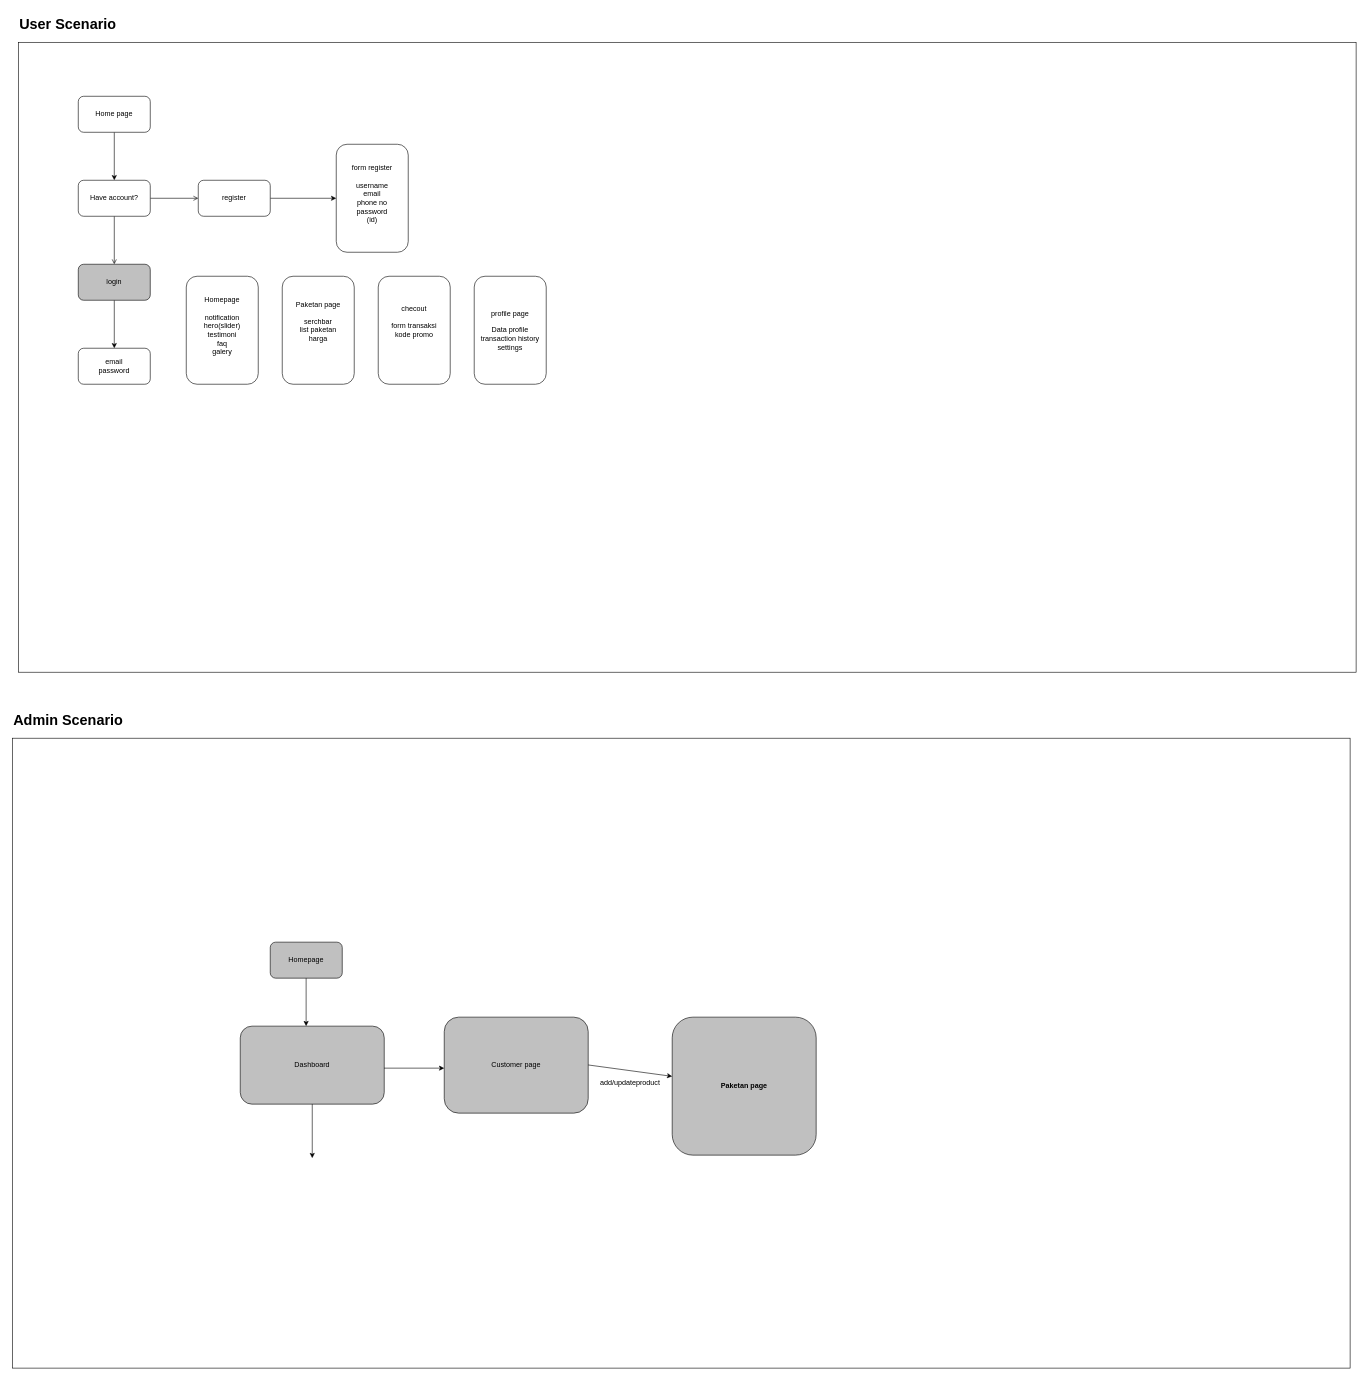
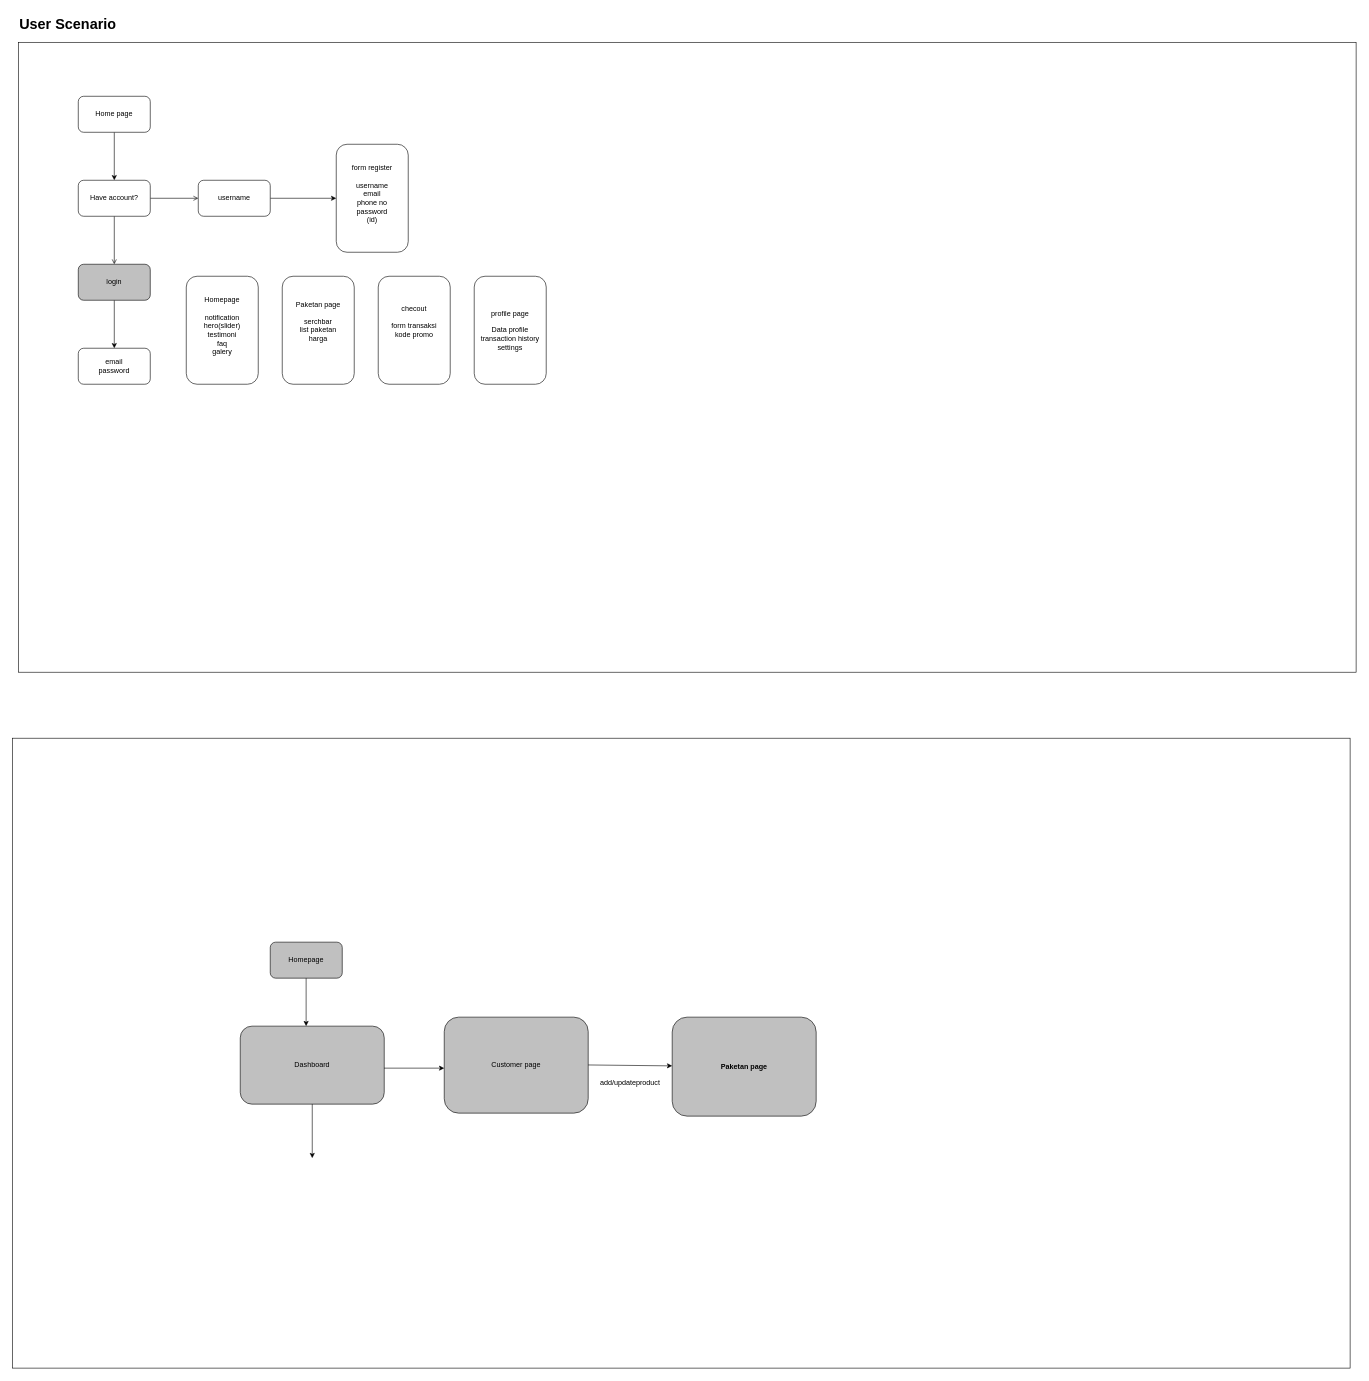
  <mxCell id="0" />
  <mxCell id="1" parent="0" />
  <mxCell id="2" value="" style="rounded=0;whiteSpace=wrap;html=1;" parent="1" vertex="1"><mxGeometry x="30" y="70" width="2230" height="1050" as="geometry" /></mxCell>
  <mxCell id="3" value="&lt;h1 style=&quot;margin-top: 0px;&quot;&gt;User Scenario&lt;/h1&gt;" style="text;html=1;whiteSpace=wrap;overflow=hidden;rounded=0;" parent="1" vertex="1"><mxGeometry x="30" y="20" width="180" height="40" as="geometry" /></mxCell>
- <mxCell id="4" value="&lt;h1 style=&quot;margin-top: 0px;&quot;&gt;Admin Scenario&lt;/h1&gt;" style="text;html=1;whiteSpace=wrap;overflow=hidden;rounded=0;" parent="1" vertex="1"><mxGeometry x="20" y="1180" width="230" height="40" as="geometry" /></mxCell>
  <mxCell id="5" value="" style="rounded=0;whiteSpace=wrap;html=1;" parent="1" vertex="1"><mxGeometry x="20" y="1230" width="2230" height="1050" as="geometry" /></mxCell>
  <mxCell id="6" value="" style="edgeStyle=orthogonalEdgeStyle;rounded=0;orthogonalLoop=1;jettySize=auto;html=1;" parent="1" source="7" target="10" edge="1"><mxGeometry relative="1" as="geometry" /></mxCell>
  <mxCell id="7" value="Home page" style="rounded=1;whiteSpace=wrap;html=1;" parent="1" vertex="1"><mxGeometry x="130" y="160" width="120" height="60" as="geometry" /></mxCell>
  <mxCell id="8" value="" style="edgeStyle=orthogonalEdgeStyle;rounded=0;orthogonalLoop=1;jettySize=auto;html=1;endArrow=open;" parent="1" source="10" target="12" edge="1"><mxGeometry relative="1" as="geometry" /></mxCell>
  <mxCell id="9" value="" style="edgeStyle=orthogonalEdgeStyle;rounded=0;orthogonalLoop=1;jettySize=auto;html=1;endArrow=open;" parent="1" source="10" target="15" edge="1"><mxGeometry relative="1" as="geometry" /></mxCell>
  <mxCell id="10" value="Have account?" style="whiteSpace=wrap;html=1;rounded=1;" parent="1" vertex="1"><mxGeometry x="130" y="300" width="120" height="60" as="geometry" /></mxCell>
  <mxCell id="11" value="" style="edgeStyle=orthogonalEdgeStyle;rounded=0;orthogonalLoop=1;jettySize=auto;html=1;" parent="1" source="12" target="13" edge="1"><mxGeometry relative="1" as="geometry" /></mxCell>
- <mxCell id="12" value="register" style="whiteSpace=wrap;html=1;rounded=1;" parent="1" vertex="1"><mxGeometry x="330" y="300" width="120" height="60" as="geometry" /></mxCell>
+ <mxCell id="12" value="username" style="whiteSpace=wrap;html=1;rounded=1;" parent="1" vertex="1"><mxGeometry x="330" y="300" width="120" height="60" as="geometry" /></mxCell>
  <mxCell id="13" value="form register&lt;div&gt;&lt;br&gt;&lt;/div&gt;&lt;div&gt;username&lt;/div&gt;&lt;div&gt;email&lt;/div&gt;&lt;div&gt;phone no&lt;/div&gt;&lt;div&gt;password&lt;/div&gt;&lt;div&gt;(id)&lt;/div&gt;&lt;div&gt;&lt;br&gt;&lt;/div&gt;" style="whiteSpace=wrap;html=1;rounded=1;" parent="1" vertex="1"><mxGeometry x="560" y="240" width="120" height="180" as="geometry" /></mxCell>
  <mxCell id="14" value="" style="edgeStyle=orthogonalEdgeStyle;rounded=0;orthogonalLoop=1;jettySize=auto;html=1;" parent="1" source="15" target="16" edge="1"><mxGeometry relative="1" as="geometry" /></mxCell>
  <mxCell id="15" value="login" style="whiteSpace=wrap;html=1;rounded=1;fillColor=#c0c0c0;" parent="1" vertex="1"><mxGeometry x="130" y="440" width="120" height="60" as="geometry" /></mxCell>
  <mxCell id="16" value="email&lt;div&gt;password&lt;/div&gt;" style="whiteSpace=wrap;html=1;rounded=1;" parent="1" vertex="1"><mxGeometry x="130" y="580" width="120" height="60" as="geometry" /></mxCell>
  <mxCell id="17" value="Dashboard" style="rounded=1;whiteSpace=wrap;html=1;fillColor=#c0c0c0;" parent="1" vertex="1"><mxGeometry x="400" y="1710" width="240" height="130" as="geometry" /></mxCell>
  <mxCell id="18" value="" style="endArrow=classic;html=1;rounded=0;fontColor=#FFFFFF;" parent="1" edge="1"><mxGeometry width="50" height="50" relative="1" as="geometry"><mxPoint x="509.79" y="1620" as="sourcePoint" /><mxPoint x="509.79" y="1710" as="targetPoint" /></mxGeometry></mxCell>
  <mxCell id="19" value="Homepage" style="rounded=1;whiteSpace=wrap;html=1;fillColor=#c0c0c0;" parent="1" vertex="1"><mxGeometry x="450" y="1570" width="120" height="60" as="geometry" /></mxCell>
  <mxCell id="20" value="" style="endArrow=classic;html=1;rounded=0;fontColor=#FFFFFF;" parent="1" edge="1"><mxGeometry width="50" height="50" relative="1" as="geometry"><mxPoint x="520" y="1840" as="sourcePoint" /><mxPoint x="520" y="1930" as="targetPoint" /></mxGeometry></mxCell>
  <mxCell id="21" value="" style="endArrow=classic;html=1;rounded=0;fontColor=#FFFFFF;" parent="1" edge="1"><mxGeometry width="50" height="50" relative="1" as="geometry"><mxPoint x="639.78" y="1780" as="sourcePoint" /><mxPoint x="740" y="1780" as="targetPoint" /></mxGeometry></mxCell>
  <mxCell id="22" value="Customer page" style="rounded=1;whiteSpace=wrap;html=1;fillColor=#c0c0c0;" parent="1" vertex="1"><mxGeometry x="740" y="1695" width="240" height="160" as="geometry" /></mxCell>
- <mxCell id="23" value="Paketan page" style="rounded=1;whiteSpace=wrap;html=1;fillColor=#c0c0c0;fontStyle=1" parent="1" vertex="1"><mxGeometry x="1120" y="1695" width="240" height="230" as="geometry" /></mxCell>
+ <mxCell id="23" value="Paketan page" style="rounded=1;whiteSpace=wrap;html=1;fillColor=#c0c0c0;fontStyle=1" parent="1" vertex="1"><mxGeometry x="1120" y="1695" width="240" height="165" as="geometry" /></mxCell>
  <mxCell id="24" value="" style="endArrow=classic;html=1;rounded=0;fontColor=#FFFFFF;" parent="1" target="23" edge="1"><mxGeometry width="50" height="50" relative="1" as="geometry"><mxPoint x="980" y="1774.7" as="sourcePoint" /><mxPoint x="1080.22" y="1774.7" as="targetPoint" /></mxGeometry></mxCell>
  <mxCell id="25" value="add/updateproduct" style="text;html=1;align=center;verticalAlign=middle;whiteSpace=wrap;rounded=0;" parent="1" vertex="1"><mxGeometry x="990" y="1790" width="120" height="30" as="geometry" /></mxCell>
  <mxCell id="26" value="Homepage&lt;div&gt;&lt;br&gt;&lt;div&gt;notification&lt;/div&gt;&lt;div&gt;hero(slider)&lt;/div&gt;&lt;div&gt;testimoni&lt;/div&gt;&lt;div&gt;faq&lt;/div&gt;&lt;/div&gt;&lt;div&gt;galery&lt;/div&gt;&lt;div&gt;&lt;br&gt;&lt;/div&gt;" style="whiteSpace=wrap;html=1;rounded=1;" vertex="1" parent="1"><mxGeometry x="310" y="460" width="120" height="180" as="geometry" /></mxCell>
  <mxCell id="27" value="Paketan page&lt;div&gt;&lt;br&gt;&lt;/div&gt;&lt;div&gt;serchbar&lt;/div&gt;&lt;div&gt;list paketan&lt;/div&gt;&lt;div&gt;harga&lt;/div&gt;&lt;div&gt;&lt;br&gt;&lt;/div&gt;&lt;div&gt;&lt;br&gt;&lt;/div&gt;" style="whiteSpace=wrap;html=1;rounded=1;" vertex="1" parent="1"><mxGeometry x="470" y="460" width="120" height="180" as="geometry" /></mxCell>
  <mxCell id="28" value="checout&lt;div&gt;&lt;br&gt;&lt;/div&gt;&lt;div&gt;form transaksi&lt;/div&gt;&lt;div&gt;kode promo&lt;/div&gt;&lt;div&gt;&lt;br&gt;&lt;/div&gt;&lt;div&gt;&lt;div&gt;&lt;br&gt;&lt;/div&gt;&lt;/div&gt;" style="whiteSpace=wrap;html=1;rounded=1;" vertex="1" parent="1"><mxGeometry x="630" y="460" width="120" height="180" as="geometry" /></mxCell>
  <mxCell id="29" value="profile page&lt;div&gt;&lt;br&gt;&lt;/div&gt;&lt;div&gt;Data profile&lt;/div&gt;&lt;div&gt;transaction history&lt;/div&gt;&lt;div&gt;settings&lt;/div&gt;" style="whiteSpace=wrap;html=1;rounded=1;" vertex="1" parent="1"><mxGeometry x="790" y="460" width="120" height="180" as="geometry" /></mxCell>
